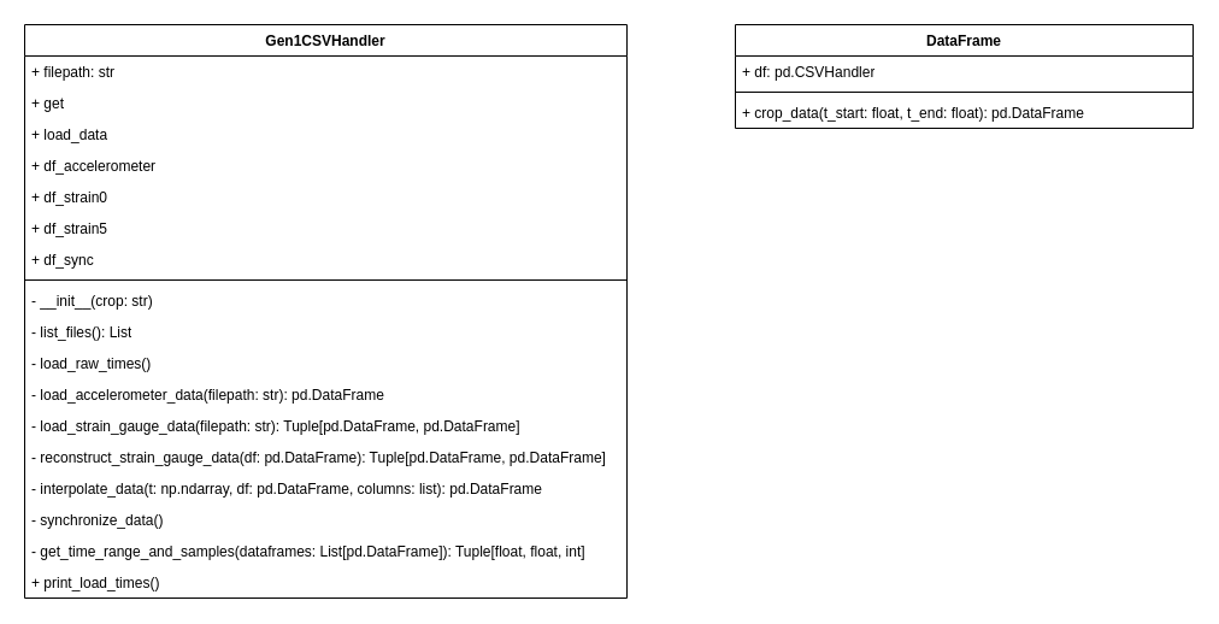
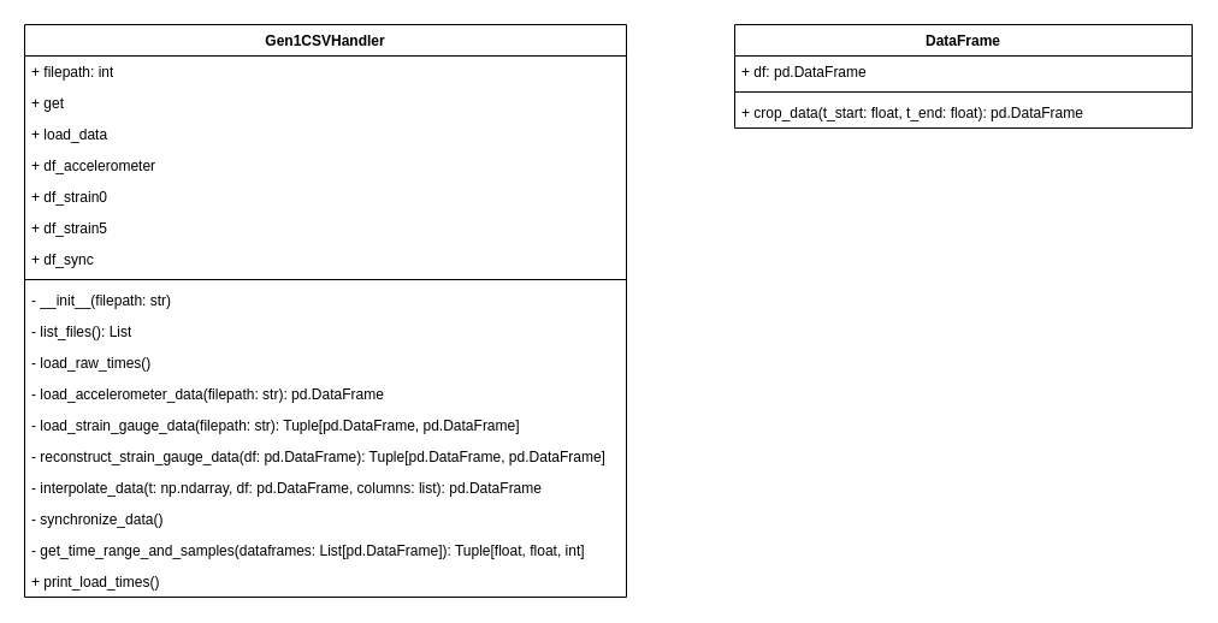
  <mxCell id="0" />
  <mxCell id="1" parent="0" />
  <mxCell id="2" value="Gen1CSVHandler" style="swimlane;fontStyle=1;align=center;verticalAlign=top;childLayout=stackLayout;horizontal=1;startSize=26;horizontalStack=0;resizeParent=1;resizeParentMax=0;resizeLast=0;collapsible=1;marginBottom=0;whiteSpace=wrap;html=1;" vertex="1" parent="1"><mxGeometry x="20" y="20" width="500" height="476" as="geometry" /></mxCell>
- <mxCell id="3" value="+ filepath: str" style="text;strokeColor=none;fillColor=none;align=left;verticalAlign=top;spacingLeft=4;spacingRight=4;overflow=hidden;rotatable=0;points=[[0,0.5],[1,0.5]];portConstraint=eastwest;whiteSpace=wrap;html=1;" vertex="1" parent="2"><mxGeometry y="26" width="500" height="26" as="geometry" /></mxCell>
+ <mxCell id="3" value="+ filepath: int" style="text;strokeColor=none;fillColor=none;align=left;verticalAlign=top;spacingLeft=4;spacingRight=4;overflow=hidden;rotatable=0;points=[[0,0.5],[1,0.5]];portConstraint=eastwest;whiteSpace=wrap;html=1;" vertex="1" parent="2"><mxGeometry y="26" width="500" height="26" as="geometry" /></mxCell>
  <mxCell id="4" value="+ get" style="text;strokeColor=none;fillColor=none;align=left;verticalAlign=top;spacingLeft=4;spacingRight=4;overflow=hidden;rotatable=0;points=[[0,0.5],[1,0.5]];portConstraint=eastwest;whiteSpace=wrap;html=1;" vertex="1" parent="2"><mxGeometry y="52" width="500" height="26" as="geometry" /></mxCell>
  <mxCell id="5" value="+ load_data" style="text;strokeColor=none;fillColor=none;align=left;verticalAlign=top;spacingLeft=4;spacingRight=4;overflow=hidden;rotatable=0;points=[[0,0.5],[1,0.5]];portConstraint=eastwest;whiteSpace=wrap;html=1;" vertex="1" parent="2"><mxGeometry y="78" width="500" height="26" as="geometry" /></mxCell>
  <mxCell id="6" value="+ df_accelerometer" style="text;strokeColor=none;fillColor=none;align=left;verticalAlign=top;spacingLeft=4;spacingRight=4;overflow=hidden;rotatable=0;points=[[0,0.5],[1,0.5]];portConstraint=eastwest;whiteSpace=wrap;html=1;" vertex="1" parent="2"><mxGeometry y="104" width="500" height="26" as="geometry" /></mxCell>
  <mxCell id="7" value="+ df_strain0" style="text;strokeColor=none;fillColor=none;align=left;verticalAlign=top;spacingLeft=4;spacingRight=4;overflow=hidden;rotatable=0;points=[[0,0.5],[1,0.5]];portConstraint=eastwest;whiteSpace=wrap;html=1;" vertex="1" parent="2"><mxGeometry y="130" width="500" height="26" as="geometry" /></mxCell>
  <mxCell id="8" value="+ df_strain5" style="text;strokeColor=none;fillColor=none;align=left;verticalAlign=top;spacingLeft=4;spacingRight=4;overflow=hidden;rotatable=0;points=[[0,0.5],[1,0.5]];portConstraint=eastwest;whiteSpace=wrap;html=1;" vertex="1" parent="2"><mxGeometry y="156" width="500" height="26" as="geometry" /></mxCell>
  <mxCell id="9" value="+ df_sync" style="text;strokeColor=none;fillColor=none;align=left;verticalAlign=top;spacingLeft=4;spacingRight=4;overflow=hidden;rotatable=0;points=[[0,0.5],[1,0.5]];portConstraint=eastwest;whiteSpace=wrap;html=1;" vertex="1" parent="2"><mxGeometry y="182" width="500" height="26" as="geometry" /></mxCell>
  <mxCell id="10" value="" style="line;strokeWidth=1;fillColor=none;align=left;verticalAlign=middle;spacingTop=-1;spacingLeft=3;spacingRight=3;rotatable=0;labelPosition=right;points=[];portConstraint=eastwest;strokeColor=inherit;" vertex="1" parent="2"><mxGeometry y="208" width="500" height="8" as="geometry" /></mxCell>
- <mxCell id="11" value="- __init__(crop: str)" style="text;strokeColor=none;fillColor=none;align=left;verticalAlign=top;spacingLeft=4;spacingRight=4;overflow=hidden;rotatable=0;points=[[0,0.5],[1,0.5]];portConstraint=eastwest;whiteSpace=wrap;html=1;" vertex="1" parent="2"><mxGeometry y="216" width="500" height="26" as="geometry" /></mxCell>
+ <mxCell id="11" value="- __init__(filepath: str)" style="text;strokeColor=none;fillColor=none;align=left;verticalAlign=top;spacingLeft=4;spacingRight=4;overflow=hidden;rotatable=0;points=[[0,0.5],[1,0.5]];portConstraint=eastwest;whiteSpace=wrap;html=1;" vertex="1" parent="2"><mxGeometry y="216" width="500" height="26" as="geometry" /></mxCell>
  <mxCell id="12" value="- list_files(): List" style="text;strokeColor=none;fillColor=none;align=left;verticalAlign=top;spacingLeft=4;spacingRight=4;overflow=hidden;rotatable=0;points=[[0,0.5],[1,0.5]];portConstraint=eastwest;whiteSpace=wrap;html=1;" vertex="1" parent="2"><mxGeometry y="242" width="500" height="26" as="geometry" /></mxCell>
  <mxCell id="13" value="- load_raw_times()" style="text;strokeColor=none;fillColor=none;align=left;verticalAlign=top;spacingLeft=4;spacingRight=4;overflow=hidden;rotatable=0;points=[[0,0.5],[1,0.5]];portConstraint=eastwest;whiteSpace=wrap;html=1;" vertex="1" parent="2"><mxGeometry y="268" width="500" height="26" as="geometry" /></mxCell>
  <mxCell id="14" value="- load_accelerometer_data(filepath: str): pd.DataFrame" style="text;strokeColor=none;fillColor=none;align=left;verticalAlign=top;spacingLeft=4;spacingRight=4;overflow=hidden;rotatable=0;points=[[0,0.5],[1,0.5]];portConstraint=eastwest;whiteSpace=wrap;html=1;" vertex="1" parent="2"><mxGeometry y="294" width="500" height="26" as="geometry" /></mxCell>
  <mxCell id="15" value="- load_strain_gauge_data(filepath: str): Tuple[pd.DataFrame, pd.DataFrame]" style="text;strokeColor=none;fillColor=none;align=left;verticalAlign=top;spacingLeft=4;spacingRight=4;overflow=hidden;rotatable=0;points=[[0,0.5],[1,0.5]];portConstraint=eastwest;whiteSpace=wrap;html=1;" vertex="1" parent="2"><mxGeometry y="320" width="500" height="26" as="geometry" /></mxCell>
  <mxCell id="16" value="- reconstruct_strain_gauge_data(df: pd.DataFrame): Tuple[pd.DataFrame, pd.DataFrame]" style="text;strokeColor=none;fillColor=none;align=left;verticalAlign=top;spacingLeft=4;spacingRight=4;overflow=hidden;rotatable=0;points=[[0,0.5],[1,0.5]];portConstraint=eastwest;whiteSpace=wrap;html=1;" vertex="1" parent="2"><mxGeometry y="346" width="500" height="26" as="geometry" /></mxCell>
  <mxCell id="17" value="- interpolate_data(t: np.ndarray, df: pd.DataFrame, columns: list): pd.DataFrame" style="text;strokeColor=none;fillColor=none;align=left;verticalAlign=top;spacingLeft=4;spacingRight=4;overflow=hidden;rotatable=0;points=[[0,0.5],[1,0.5]];portConstraint=eastwest;whiteSpace=wrap;html=1;" vertex="1" parent="2"><mxGeometry y="372" width="500" height="26" as="geometry" /></mxCell>
  <mxCell id="18" value="- synchronize_data()" style="text;strokeColor=none;fillColor=none;align=left;verticalAlign=top;spacingLeft=4;spacingRight=4;overflow=hidden;rotatable=0;points=[[0,0.5],[1,0.5]];portConstraint=eastwest;whiteSpace=wrap;html=1;" vertex="1" parent="2"><mxGeometry y="398" width="500" height="26" as="geometry" /></mxCell>
  <mxCell id="19" value="- get_time_range_and_samples(dataframes: List[pd.DataFrame]): Tuple[float, float, int]" style="text;strokeColor=none;fillColor=none;align=left;verticalAlign=top;spacingLeft=4;spacingRight=4;overflow=hidden;rotatable=0;points=[[0,0.5],[1,0.5]];portConstraint=eastwest;whiteSpace=wrap;html=1;" vertex="1" parent="2"><mxGeometry y="424" width="500" height="26" as="geometry" /></mxCell>
  <mxCell id="20" value="+ print_load_times()" style="text;strokeColor=none;fillColor=none;align=left;verticalAlign=top;spacingLeft=4;spacingRight=4;overflow=hidden;rotatable=0;points=[[0,0.5],[1,0.5]];portConstraint=eastwest;whiteSpace=wrap;html=1;" vertex="1" parent="2"><mxGeometry y="450" width="500" height="26" as="geometry" /></mxCell>
  <mxCell id="21" value="DataFrame" style="swimlane;fontStyle=1;align=center;verticalAlign=top;childLayout=stackLayout;horizontal=1;startSize=26;horizontalStack=0;resizeParent=1;resizeParentMax=0;resizeLast=0;collapsible=1;marginBottom=0;whiteSpace=wrap;html=1;" vertex="1" parent="1"><mxGeometry x="610" y="20" width="380" height="86" as="geometry" /></mxCell>
- <mxCell id="22" value="+ df: pd.CSVHandler" style="text;strokeColor=none;fillColor=none;align=left;verticalAlign=top;spacingLeft=4;spacingRight=4;overflow=hidden;rotatable=0;points=[[0,0.5],[1,0.5]];portConstraint=eastwest;whiteSpace=wrap;html=1;" vertex="1" parent="21"><mxGeometry y="26" width="380" height="26" as="geometry" /></mxCell>
+ <mxCell id="22" value="+ df: pd.DataFrame" style="text;strokeColor=none;fillColor=none;align=left;verticalAlign=top;spacingLeft=4;spacingRight=4;overflow=hidden;rotatable=0;points=[[0,0.5],[1,0.5]];portConstraint=eastwest;whiteSpace=wrap;html=1;" vertex="1" parent="21"><mxGeometry y="26" width="380" height="26" as="geometry" /></mxCell>
  <mxCell id="23" value="" style="line;strokeWidth=1;fillColor=none;align=left;verticalAlign=middle;spacingTop=-1;spacingLeft=3;spacingRight=3;rotatable=0;labelPosition=right;points=[];portConstraint=eastwest;strokeColor=inherit;" vertex="1" parent="21"><mxGeometry y="52" width="380" height="8" as="geometry" /></mxCell>
  <mxCell id="24" value="+ crop_data(t_start: float, t_end: float): pd.DataFrame" style="text;strokeColor=none;fillColor=none;align=left;verticalAlign=top;spacingLeft=4;spacingRight=4;overflow=hidden;rotatable=0;points=[[0,0.5],[1,0.5]];portConstraint=eastwest;whiteSpace=wrap;html=1;" vertex="1" parent="21"><mxGeometry y="60" width="380" height="26" as="geometry" /></mxCell>
